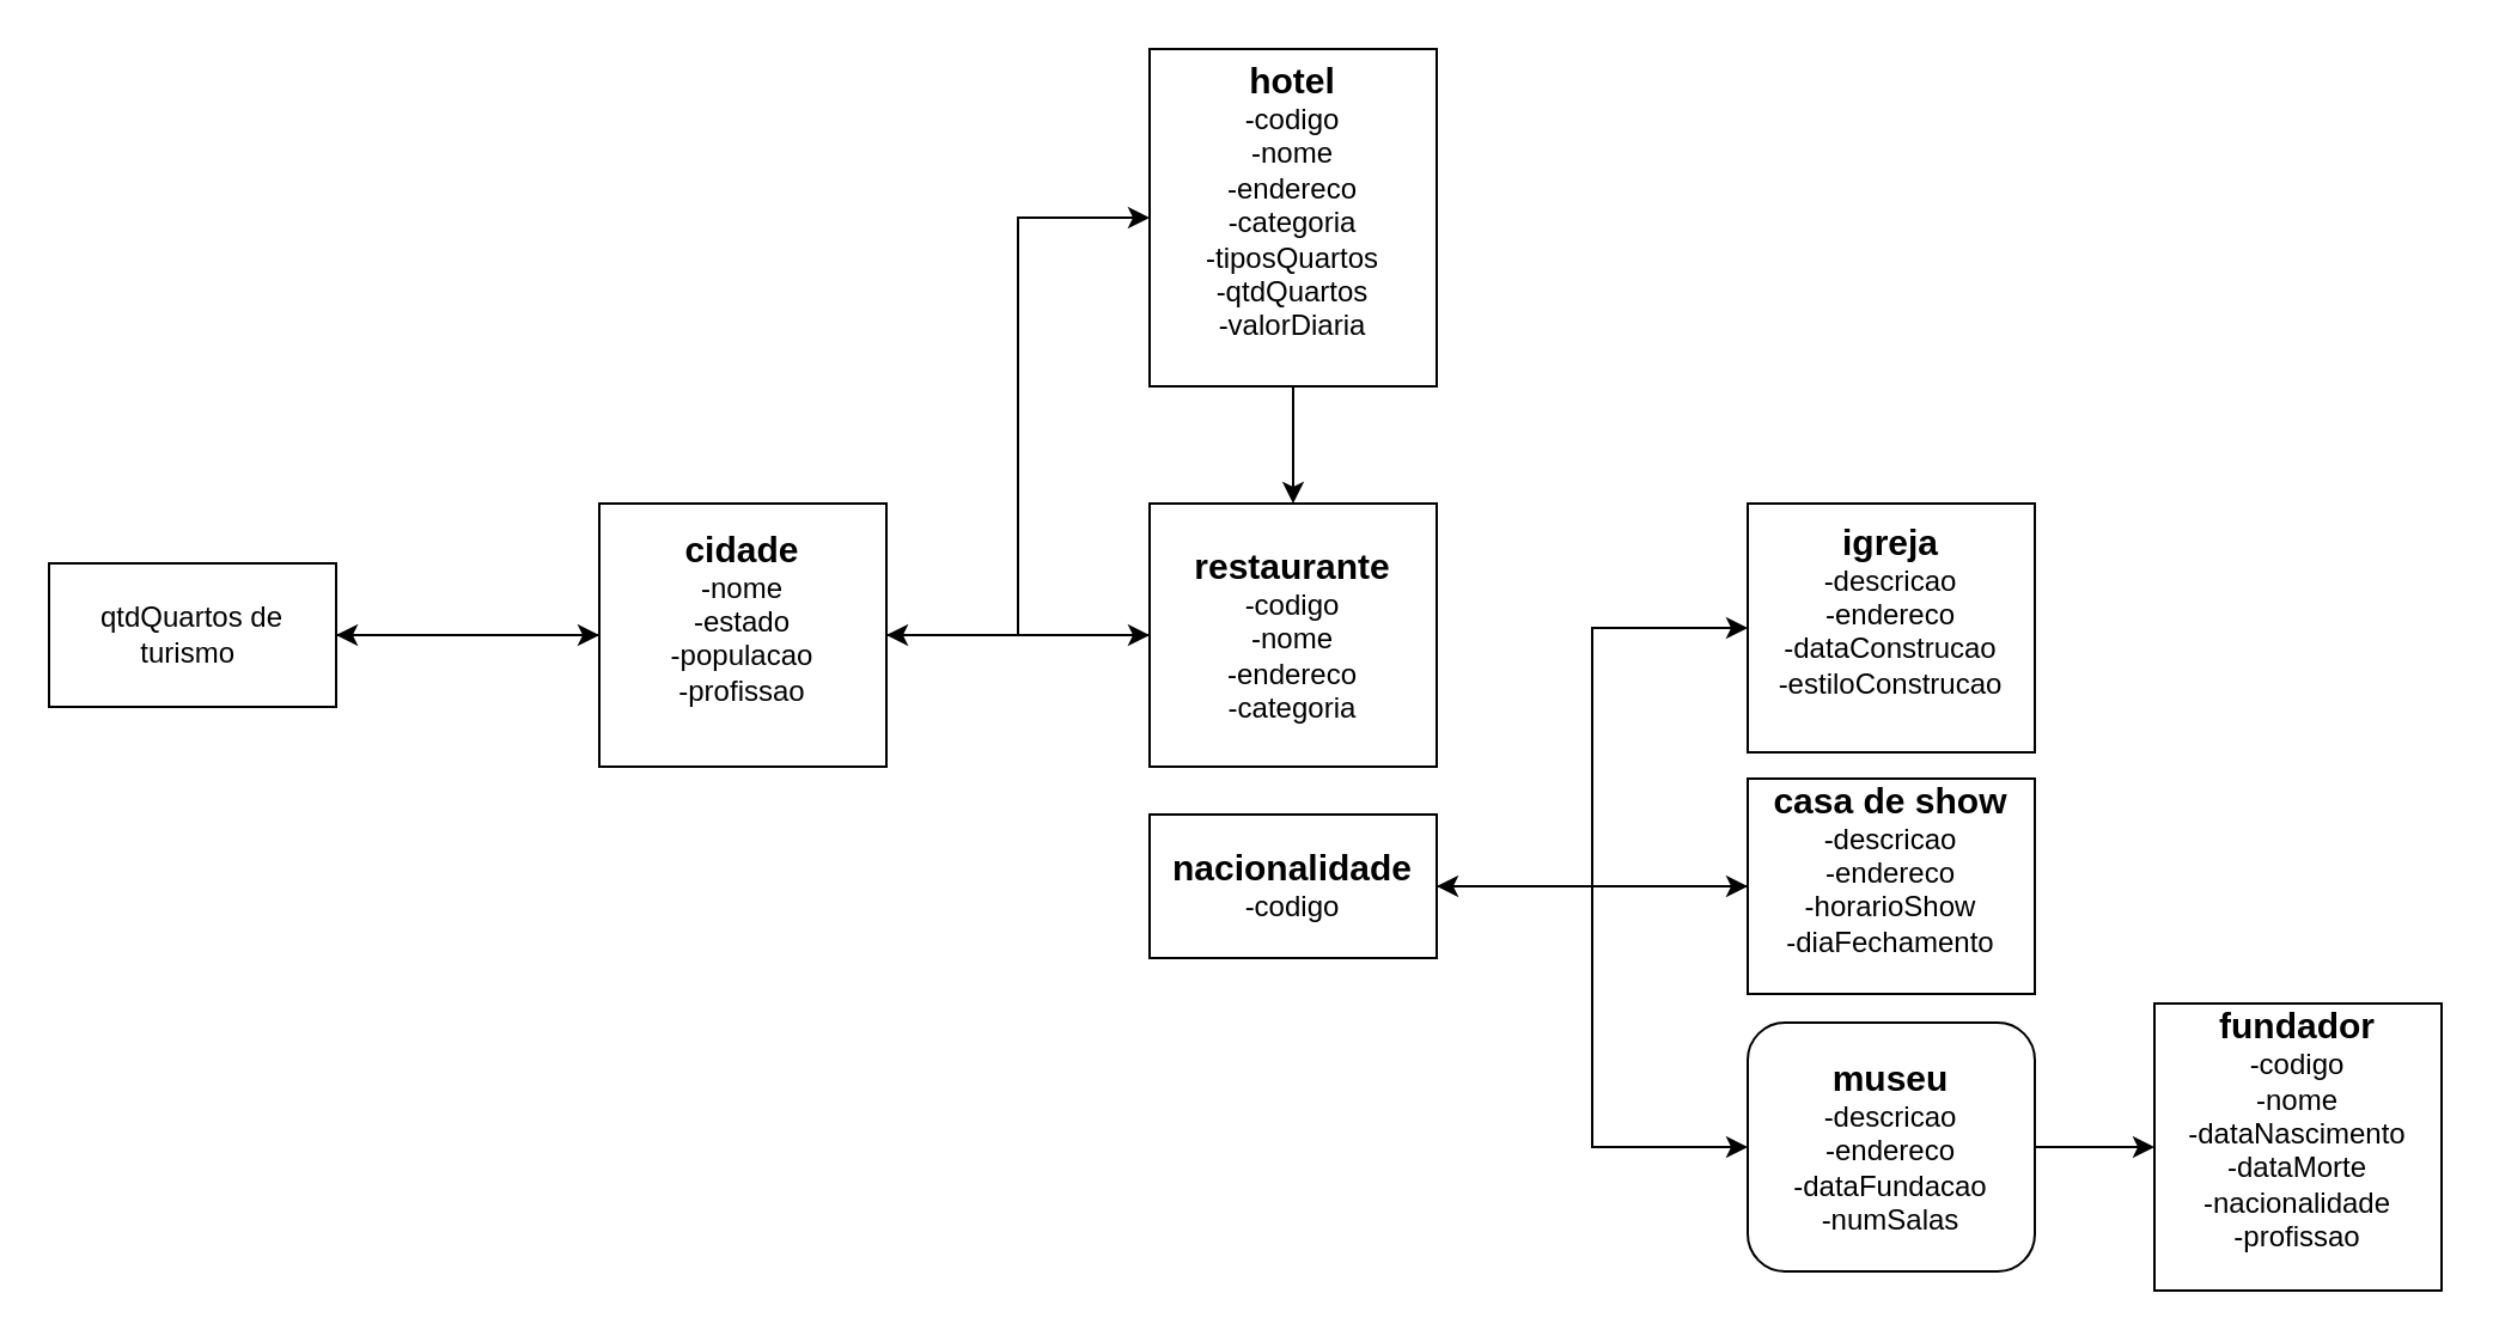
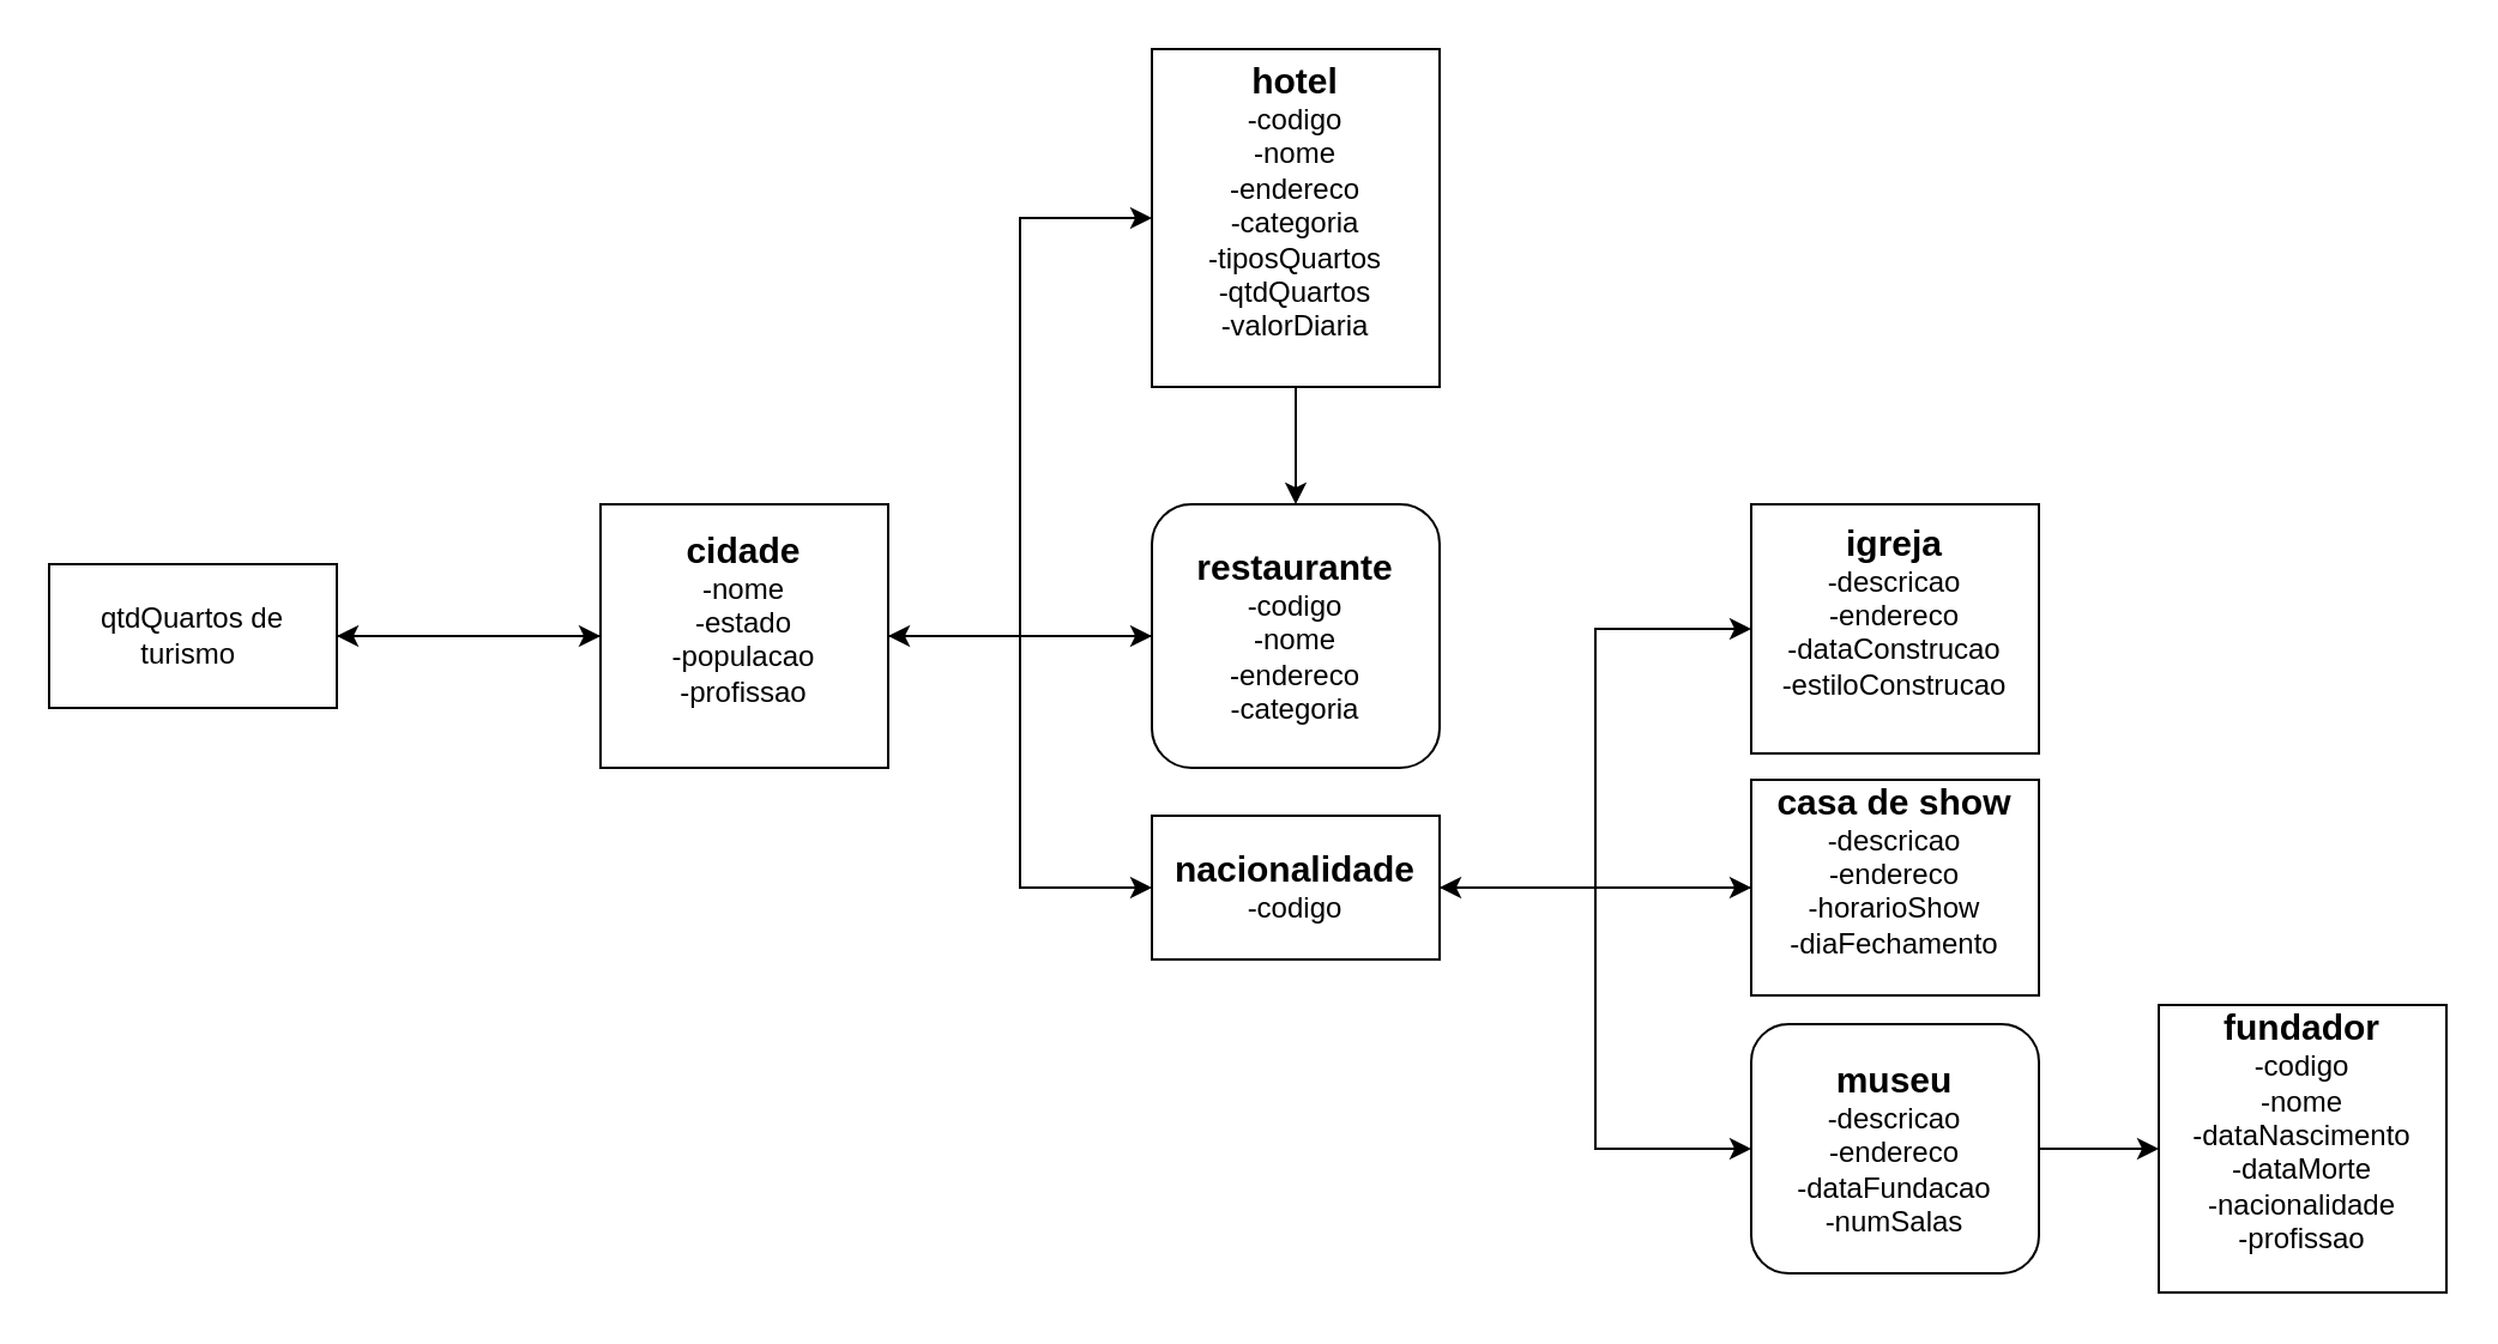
  <mxCell id="0" />
  <mxCell id="1" parent="0" />
  <mxCell id="2" style="edgeStyle=orthogonalEdgeStyle;rounded=0;orthogonalLoop=1;jettySize=auto;html=1;entryX=0;entryY=0.5;entryDx=0;entryDy=0;" edge="1" parent="1" source="3" target="8"><mxGeometry relative="1" as="geometry" /></mxCell>
  <mxCell id="3" value="qtdQuartos de turismo&amp;nbsp;" style="rounded=0;whiteSpace=wrap;html=1;" parent="1" vertex="1"><mxGeometry x="20" y="235" width="120" height="60" as="geometry" /></mxCell>
  <mxCell id="4" style="edgeStyle=orthogonalEdgeStyle;rounded=0;orthogonalLoop=1;jettySize=auto;html=1;exitX=1;exitY=0.5;exitDx=0;exitDy=0;entryX=0;entryY=0.5;entryDx=0;entryDy=0;" parent="1" source="8" target="12" edge="1"><mxGeometry relative="1" as="geometry" /></mxCell>
  <mxCell id="5" style="edgeStyle=orthogonalEdgeStyle;rounded=0;orthogonalLoop=1;jettySize=auto;html=1;exitX=1;exitY=0.5;exitDx=0;exitDy=0;entryX=0;entryY=0.5;entryDx=0;entryDy=0;" parent="1" source="8" target="10" edge="1"><mxGeometry relative="1" as="geometry" /></mxCell>
+ <mxCell id="6" style="edgeStyle=orthogonalEdgeStyle;rounded=0;orthogonalLoop=1;jettySize=auto;html=1;exitX=1;exitY=0.5;exitDx=0;exitDy=0;entryX=0;entryY=0.5;entryDx=0;entryDy=0;" parent="1" source="8" target="16" edge="1"><mxGeometry relative="1" as="geometry" /></mxCell>
  <mxCell id="7" style="edgeStyle=orthogonalEdgeStyle;rounded=0;orthogonalLoop=1;jettySize=auto;html=1;entryX=1;entryY=0.5;entryDx=0;entryDy=0;" edge="1" parent="1" source="8" target="3"><mxGeometry relative="1" as="geometry" /></mxCell>
  <mxCell id="8" value="&lt;b&gt;&lt;font style=&quot;font-size: 15px&quot;&gt;cidade&lt;/font&gt;&lt;/b&gt;&lt;br&gt;-nome&lt;br&gt;-estado&lt;br&gt;-populacao&lt;br&gt;-profissao&lt;br&gt;&lt;br&gt;" style="rounded=0;whiteSpace=wrap;html=1;" parent="1" vertex="1"><mxGeometry x="250" y="210" width="120" height="110" as="geometry" /></mxCell>
  <mxCell id="9" style="edgeStyle=orthogonalEdgeStyle;rounded=0;orthogonalLoop=1;jettySize=auto;html=1;entryX=0.5;entryY=0;entryDx=0;entryDy=0;" edge="1" parent="1" source="10" target="12"><mxGeometry relative="1" as="geometry" /></mxCell>
  <mxCell id="10" value="&lt;b&gt;&lt;font style=&quot;font-size: 15px&quot;&gt;hotel&lt;/font&gt;&lt;/b&gt;&lt;br&gt;-codigo&lt;br&gt;-nome&lt;br&gt;-endereco&lt;br&gt;-categoria&lt;br&gt;-tiposQuartos&lt;br&gt;-qtdQuartos&lt;br&gt;-valorDiaria&lt;br&gt;&lt;br&gt;" style="rounded=0;whiteSpace=wrap;html=1;" parent="1" vertex="1"><mxGeometry x="480" y="20" width="120" height="141" as="geometry" /></mxCell>
  <mxCell id="11" style="edgeStyle=orthogonalEdgeStyle;rounded=0;orthogonalLoop=1;jettySize=auto;html=1;entryX=1;entryY=0.5;entryDx=0;entryDy=0;" parent="1" source="12" target="8" edge="1"><mxGeometry relative="1" as="geometry" /></mxCell>
- <mxCell id="12" value="&lt;font&gt;&lt;b&gt;&lt;font style=&quot;font-size: 15px&quot;&gt;restaurante&lt;/font&gt;&lt;/b&gt;&lt;br&gt;&lt;span style=&quot;font-size: 12px&quot;&gt;-codigo&lt;br&gt;-nome&lt;br&gt;&lt;/span&gt;-endereco&lt;br&gt;-categoria&lt;br&gt;&lt;/font&gt;" style="rounded=0;whiteSpace=wrap;html=1;" parent="1" vertex="1"><mxGeometry x="480" y="210" width="120" height="110" as="geometry" /></mxCell>
+ <mxCell id="12" value="&lt;font&gt;&lt;b&gt;&lt;font style=&quot;font-size: 15px&quot;&gt;restaurante&lt;/font&gt;&lt;/b&gt;&lt;br&gt;&lt;span style=&quot;font-size: 12px&quot;&gt;-codigo&lt;br&gt;-nome&lt;br&gt;&lt;/span&gt;-endereco&lt;br&gt;-categoria&lt;br&gt;&lt;/font&gt;" style="whiteSpace=wrap;html=1;rounded=1;" parent="1" vertex="1"><mxGeometry x="480" y="210" width="120" height="110" as="geometry" /></mxCell>
  <mxCell id="13" style="edgeStyle=orthogonalEdgeStyle;rounded=0;orthogonalLoop=1;jettySize=auto;html=1;exitX=1;exitY=0.5;exitDx=0;exitDy=0;entryX=0;entryY=0.5;entryDx=0;entryDy=0;" parent="1" source="16" target="17" edge="1"><mxGeometry relative="1" as="geometry" /></mxCell>
  <mxCell id="14" style="edgeStyle=orthogonalEdgeStyle;rounded=0;orthogonalLoop=1;jettySize=auto;html=1;exitX=1;exitY=0.5;exitDx=0;exitDy=0;entryX=0;entryY=0.5;entryDx=0;entryDy=0;" parent="1" source="16" target="19" edge="1"><mxGeometry relative="1" as="geometry" /></mxCell>
  <mxCell id="15" style="edgeStyle=orthogonalEdgeStyle;rounded=0;orthogonalLoop=1;jettySize=auto;html=1;exitX=1;exitY=0.5;exitDx=0;exitDy=0;entryX=0;entryY=0.5;entryDx=0;entryDy=0;" parent="1" source="16" target="21" edge="1"><mxGeometry relative="1" as="geometry" /></mxCell>
  <mxCell id="16" value="&lt;b&gt;&lt;font style=&quot;font-size: 15px&quot;&gt;nacionalidade&lt;/font&gt;&lt;/b&gt;&lt;br&gt;-codigo&lt;br&gt;" style="rounded=0;whiteSpace=wrap;html=1;" parent="1" vertex="1"><mxGeometry x="480" y="340" width="120" height="60" as="geometry" /></mxCell>
  <mxCell id="17" value="&lt;b&gt;&lt;font style=&quot;font-size: 15px&quot;&gt;igreja&lt;/font&gt;&lt;/b&gt;&lt;br&gt;-descricao&lt;br&gt;-endereco&lt;br&gt;-dataConstrucao&lt;br&gt;-estiloConstrucao&lt;br&gt;&lt;br&gt;" style="rounded=0;whiteSpace=wrap;html=1;" parent="1" vertex="1"><mxGeometry x="730" y="210" width="120" height="104" as="geometry" /></mxCell>
  <mxCell id="18" style="edgeStyle=orthogonalEdgeStyle;rounded=0;orthogonalLoop=1;jettySize=auto;html=1;" parent="1" source="19" edge="1"><mxGeometry relative="1" as="geometry"><mxPoint x="600" y="370" as="targetPoint" /></mxGeometry></mxCell>
  <mxCell id="19" value="&lt;b&gt;&lt;font style=&quot;font-size: 15px&quot;&gt;casa de show&lt;/font&gt;&lt;/b&gt;&lt;br&gt;-descricao&lt;br&gt;-endereco&lt;br&gt;-horarioShow&lt;br&gt;-diaFechamento&lt;br&gt;&lt;br&gt;" style="rounded=0;whiteSpace=wrap;html=1;" parent="1" vertex="1"><mxGeometry x="730" y="325" width="120" height="90" as="geometry" /></mxCell>
  <mxCell id="20" style="edgeStyle=orthogonalEdgeStyle;rounded=0;orthogonalLoop=1;jettySize=auto;html=1;exitX=1;exitY=0.5;exitDx=0;exitDy=0;entryX=0;entryY=0.5;entryDx=0;entryDy=0;" edge="1" parent="1" source="21" target="22"><mxGeometry relative="1" as="geometry" /></mxCell>
  <mxCell id="21" value="&lt;b&gt;&lt;font style=&quot;font-size: 15px&quot;&gt;museu&lt;/font&gt;&lt;/b&gt;&lt;br&gt;-descricao&lt;br&gt;-endereco&lt;br&gt;-dataFundacao&lt;br&gt;-numSalas&lt;br&gt;" style="whiteSpace=wrap;html=1;rounded=1;" parent="1" vertex="1"><mxGeometry x="730" y="427" width="120" height="104" as="geometry" /></mxCell>
  <mxCell id="22" value="&lt;b&gt;&lt;font style=&quot;font-size: 15px&quot;&gt;fundador&lt;br&gt;&lt;/font&gt;&lt;/b&gt;-codigo&lt;br&gt;-nome&lt;br&gt;-dataNascimento&lt;br&gt;-dataMorte&lt;br&gt;-nacionalidade&lt;br&gt;-profissao&lt;br&gt;&lt;br&gt;" style="rounded=0;whiteSpace=wrap;html=1;" vertex="1" parent="1"><mxGeometry x="900" y="419" width="120" height="120" as="geometry" /></mxCell>
